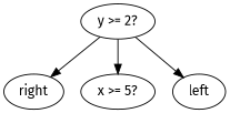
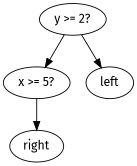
  digraph {
    fontname="Fira Sans"
    node [fontname="Fira Sans"]
    edge [fontname="Fira Sans"]
    n1 [label="y >= 2?"]
    n2 [label=right]
    n3 [label="x >= 5?"]
    n4 [label=left]
-   n1 -> n2
+   n3 -> n2
    n1 -> n3
    n1 -> n4
  }
